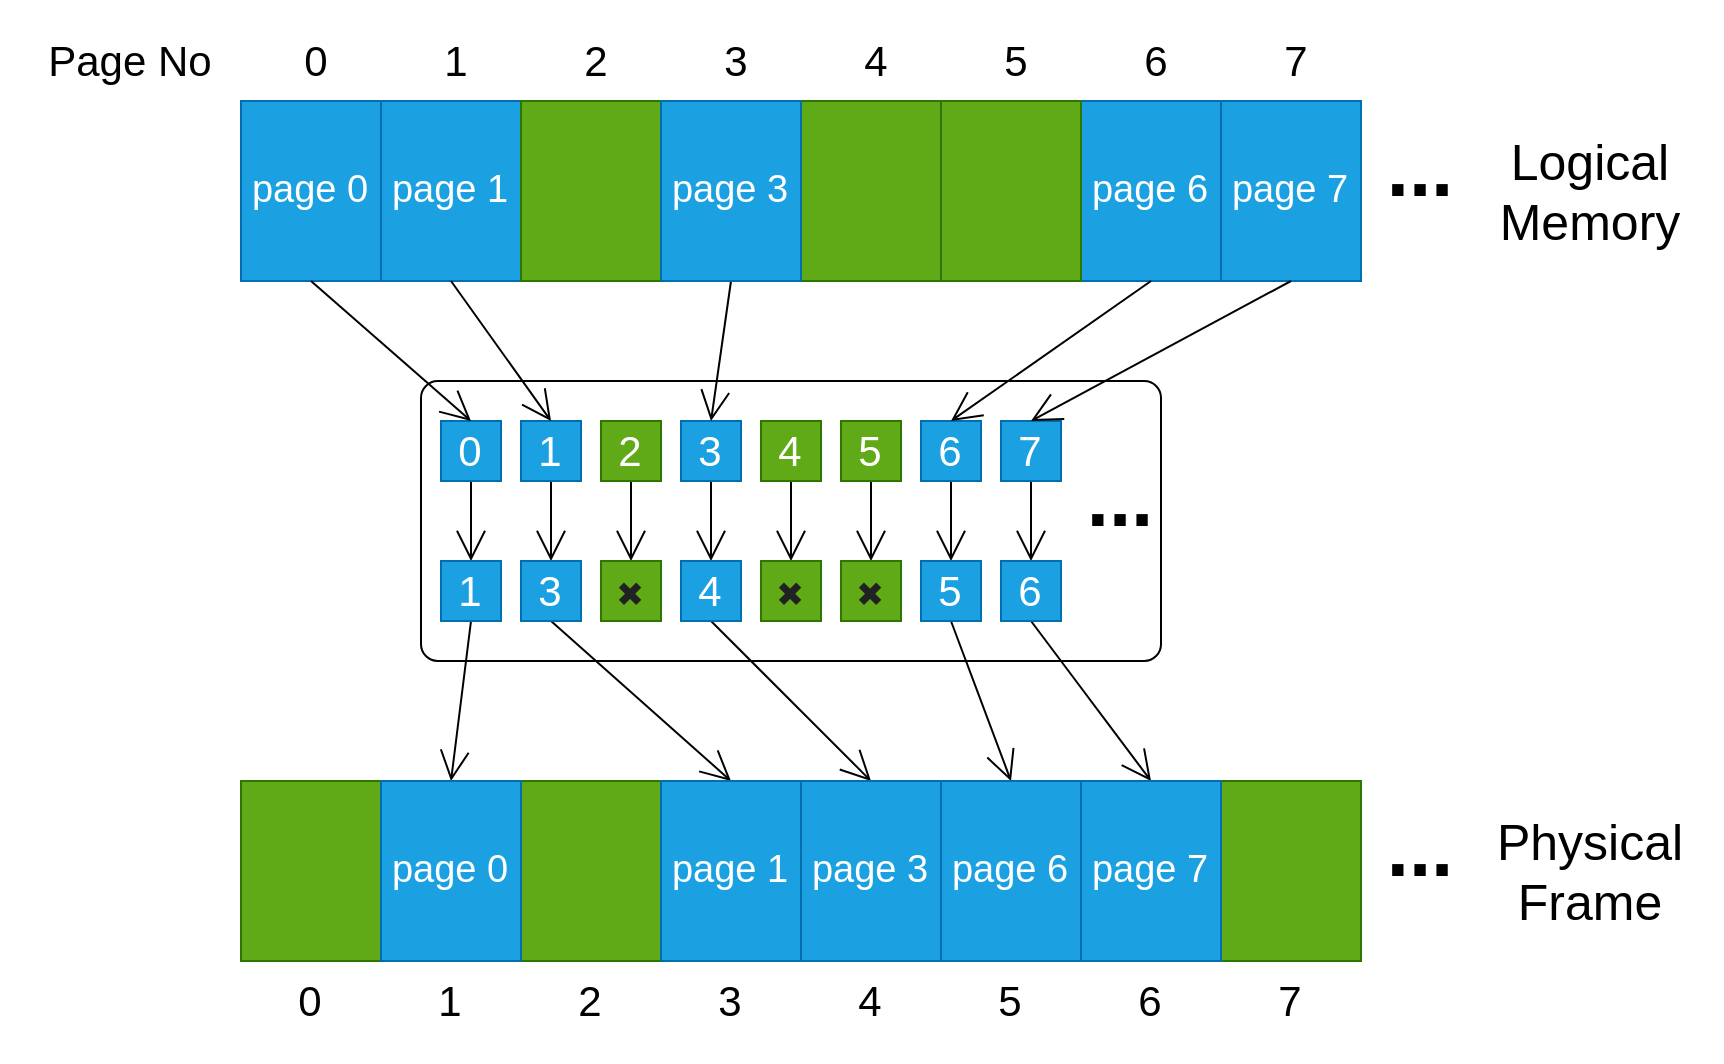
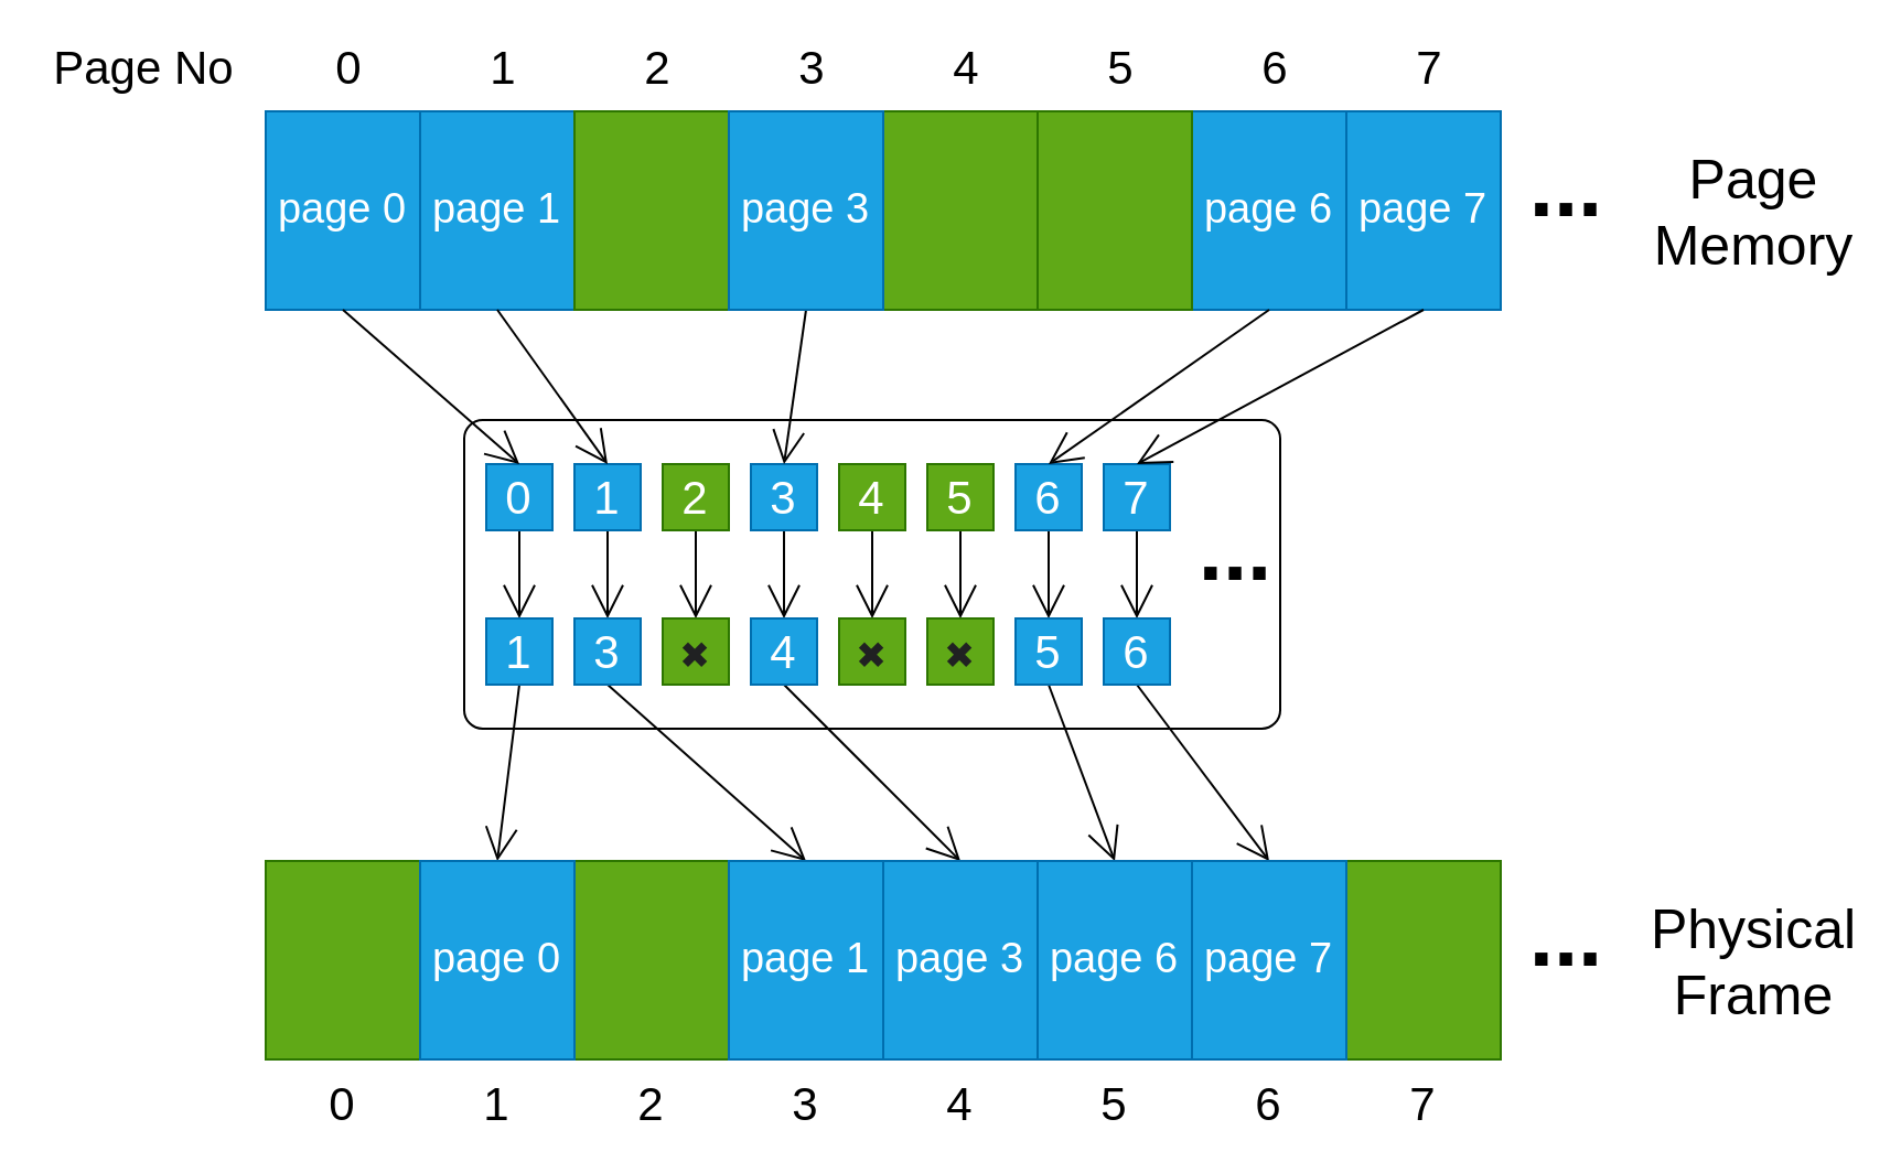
  <mxCell id="0" />
  <mxCell id="1" parent="0" />
  <mxCell id="2" value="page 0" style="rounded=0;whiteSpace=wrap;html=1;fontSize=19;fillColor=#1ba1e2;strokeColor=#006EAF;fontColor=#ffffff;" vertex="1" parent="1"><mxGeometry x="120" y="50" width="70" height="90" as="geometry" /></mxCell>
  <mxCell id="3" value="page 1" style="rounded=0;whiteSpace=wrap;html=1;fontSize=19;fillColor=#1ba1e2;strokeColor=#006EAF;fontColor=#ffffff;" vertex="1" parent="1"><mxGeometry x="190" y="50" width="70" height="90" as="geometry" /></mxCell>
  <mxCell id="4" value="page 6" style="rounded=0;whiteSpace=wrap;html=1;fontSize=19;fillColor=#1ba1e2;strokeColor=#006EAF;fontColor=#ffffff;" vertex="1" parent="1"><mxGeometry x="540" y="50" width="70" height="90" as="geometry" /></mxCell>
  <mxCell id="5" value="page 7" style="rounded=0;whiteSpace=wrap;html=1;fontSize=19;fillColor=#1ba1e2;strokeColor=#006EAF;fontColor=#ffffff;" vertex="1" parent="1"><mxGeometry x="610" y="50" width="70" height="90" as="geometry" /></mxCell>
  <mxCell id="6" value="..." style="text;html=1;strokeColor=none;fillColor=none;align=center;verticalAlign=bottom;whiteSpace=wrap;rounded=0;fontSize=40;fontStyle=1" vertex="1" parent="1"><mxGeometry x="680" y="80" width="60" height="30" as="geometry" /></mxCell>
  <mxCell id="7" value="" style="rounded=1;whiteSpace=wrap;html=1;fontSize=40;verticalAlign=bottom;arcSize=6;" vertex="1" parent="1"><mxGeometry x="210" y="190" width="370" height="140" as="geometry" /></mxCell>
  <mxCell id="8" style="edgeStyle=none;html=1;exitX=0.5;exitY=1;exitDx=0;exitDy=0;entryX=0.5;entryY=0;entryDx=0;entryDy=0;fontSize=30;endArrow=open;endFill=0;endSize=13;" edge="1" parent="1" source="9" target="11"><mxGeometry relative="1" as="geometry" /></mxCell>
  <mxCell id="9" value="0" style="rounded=0;whiteSpace=wrap;html=1;fontSize=21;verticalAlign=bottom;fillColor=#1ba1e2;strokeColor=#006EAF;fontColor=#ffffff;" vertex="1" parent="1"><mxGeometry x="220" y="210" width="30" height="30" as="geometry" /></mxCell>
  <mxCell id="10" style="edgeStyle=none;html=1;exitX=0.5;exitY=1;exitDx=0;exitDy=0;entryX=0.5;entryY=0;entryDx=0;entryDy=0;fontSize=21;endArrow=open;endFill=0;endSize=13;" edge="1" parent="1" source="11" target="49"><mxGeometry relative="1" as="geometry"><mxPoint x="225" y="390" as="targetPoint" /></mxGeometry></mxCell>
  <mxCell id="11" value="1" style="rounded=0;whiteSpace=wrap;html=1;fontSize=21;verticalAlign=bottom;fillColor=#1ba1e2;strokeColor=#006EAF;fontColor=#ffffff;" vertex="1" parent="1"><mxGeometry x="220" y="280" width="30" height="30" as="geometry" /></mxCell>
  <mxCell id="12" style="edgeStyle=none;html=1;exitX=0.5;exitY=1;exitDx=0;exitDy=0;entryX=0.5;entryY=0;entryDx=0;entryDy=0;fontSize=30;endArrow=open;endFill=0;endSize=13;" edge="1" parent="1" source="13" target="15"><mxGeometry relative="1" as="geometry" /></mxCell>
  <mxCell id="13" value="1" style="rounded=0;whiteSpace=wrap;html=1;fontSize=21;verticalAlign=bottom;fillColor=#1ba1e2;strokeColor=#006EAF;fontColor=#ffffff;" vertex="1" parent="1"><mxGeometry x="260" y="210" width="30" height="30" as="geometry" /></mxCell>
  <mxCell id="14" style="html=1;exitX=0.5;exitY=1;exitDx=0;exitDy=0;entryX=0.5;entryY=0;entryDx=0;entryDy=0;fontSize=21;endArrow=open;endFill=0;endSize=13;" edge="1" parent="1" source="15" target="51"><mxGeometry relative="1" as="geometry" /></mxCell>
  <mxCell id="15" value="3" style="rounded=0;whiteSpace=wrap;html=1;fontSize=21;verticalAlign=bottom;fillColor=#1ba1e2;strokeColor=#006EAF;fontColor=#ffffff;" vertex="1" parent="1"><mxGeometry x="260" y="280" width="30" height="30" as="geometry" /></mxCell>
  <mxCell id="16" style="edgeStyle=none;html=1;exitX=0.5;exitY=1;exitDx=0;exitDy=0;entryX=0.5;entryY=0;entryDx=0;entryDy=0;fontSize=30;endArrow=open;endFill=0;endSize=13;" edge="1" parent="1" source="17" target="18"><mxGeometry relative="1" as="geometry" /></mxCell>
  <mxCell id="17" value="2" style="rounded=0;whiteSpace=wrap;html=1;fontSize=21;verticalAlign=bottom;fillColor=#60a917;strokeColor=#2D7600;fontColor=#ffffff;" vertex="1" parent="1"><mxGeometry x="300" y="210" width="30" height="30" as="geometry" /></mxCell>
  <mxCell id="18" value="&lt;span style=&quot;color: rgb(32, 33, 34); font-family: sans-serif; font-size: 16.8px;&quot;&gt;✖&lt;/span&gt;" style="rounded=0;whiteSpace=wrap;html=1;fontSize=21;verticalAlign=bottom;fillColor=#60a917;strokeColor=#2D7600;fontColor=#ffffff;" vertex="1" parent="1"><mxGeometry x="300" y="280" width="30" height="30" as="geometry" /></mxCell>
  <mxCell id="19" style="edgeStyle=none;html=1;exitX=0.5;exitY=1;exitDx=0;exitDy=0;entryX=0.5;entryY=0;entryDx=0;entryDy=0;fontSize=30;endArrow=open;endFill=0;endSize=13;" edge="1" parent="1" source="20" target="22"><mxGeometry relative="1" as="geometry" /></mxCell>
  <mxCell id="20" value="3" style="rounded=0;whiteSpace=wrap;html=1;fontSize=21;verticalAlign=bottom;fillColor=#1ba1e2;strokeColor=#006EAF;fontColor=#ffffff;" vertex="1" parent="1"><mxGeometry x="340" y="210" width="30" height="30" as="geometry" /></mxCell>
  <mxCell id="21" style="edgeStyle=none;html=1;exitX=0.5;exitY=1;exitDx=0;exitDy=0;entryX=0.5;entryY=0;entryDx=0;entryDy=0;fontSize=21;endArrow=open;endFill=0;endSize=13;" edge="1" parent="1" source="22" target="50"><mxGeometry relative="1" as="geometry" /></mxCell>
  <mxCell id="22" value="4" style="rounded=0;whiteSpace=wrap;html=1;fontSize=21;verticalAlign=bottom;fillColor=#1ba1e2;strokeColor=#006EAF;fontColor=#ffffff;" vertex="1" parent="1"><mxGeometry x="340" y="280" width="30" height="30" as="geometry" /></mxCell>
  <mxCell id="23" style="edgeStyle=none;html=1;exitX=0.5;exitY=1;exitDx=0;exitDy=0;entryX=0.5;entryY=0;entryDx=0;entryDy=0;fontSize=30;endArrow=open;endFill=0;endSize=13;" edge="1" parent="1" source="24"><mxGeometry relative="1" as="geometry"><mxPoint x="395" y="280" as="targetPoint" /></mxGeometry></mxCell>
  <mxCell id="24" value="4" style="rounded=0;whiteSpace=wrap;html=1;fontSize=21;verticalAlign=bottom;fillColor=#60a917;strokeColor=#2D7600;fontColor=#ffffff;" vertex="1" parent="1"><mxGeometry x="380" y="210" width="30" height="30" as="geometry" /></mxCell>
  <mxCell id="25" style="edgeStyle=none;html=1;exitX=0.5;exitY=1;exitDx=0;exitDy=0;entryX=0.5;entryY=0;entryDx=0;entryDy=0;fontSize=30;endArrow=open;endFill=0;endSize=13;" edge="1" parent="1" source="26"><mxGeometry relative="1" as="geometry"><mxPoint x="435" y="280" as="targetPoint" /></mxGeometry></mxCell>
  <mxCell id="26" value="5" style="rounded=0;whiteSpace=wrap;html=1;fontSize=21;verticalAlign=bottom;fillColor=#60a917;strokeColor=#2D7600;fontColor=#ffffff;" vertex="1" parent="1"><mxGeometry x="420" y="210" width="30" height="30" as="geometry" /></mxCell>
  <mxCell id="27" style="edgeStyle=none;html=1;exitX=0.5;exitY=1;exitDx=0;exitDy=0;entryX=0.5;entryY=0;entryDx=0;entryDy=0;fontSize=30;endArrow=open;endFill=0;endSize=13;" edge="1" parent="1" source="28" target="30"><mxGeometry relative="1" as="geometry" /></mxCell>
  <mxCell id="28" value="6" style="rounded=0;whiteSpace=wrap;html=1;fontSize=21;verticalAlign=bottom;fillColor=#1ba1e2;strokeColor=#006EAF;fontColor=#ffffff;" vertex="1" parent="1"><mxGeometry x="460" y="210" width="30" height="30" as="geometry" /></mxCell>
  <mxCell id="29" style="edgeStyle=none;html=1;exitX=0.5;exitY=1;exitDx=0;exitDy=0;entryX=0.5;entryY=0;entryDx=0;entryDy=0;fontSize=21;endArrow=open;endFill=0;endSize=13;" edge="1" parent="1" source="30" target="64"><mxGeometry relative="1" as="geometry" /></mxCell>
  <mxCell id="30" value="5" style="rounded=0;whiteSpace=wrap;html=1;fontSize=21;verticalAlign=bottom;fillColor=#1ba1e2;strokeColor=#006EAF;fontColor=#ffffff;" vertex="1" parent="1"><mxGeometry x="460" y="280" width="30" height="30" as="geometry" /></mxCell>
  <mxCell id="31" style="edgeStyle=none;html=1;exitX=0.5;exitY=1;exitDx=0;exitDy=0;entryX=0.5;entryY=0;entryDx=0;entryDy=0;fontSize=30;endArrow=open;endFill=0;endSize=13;" edge="1" parent="1" source="32" target="34"><mxGeometry relative="1" as="geometry" /></mxCell>
  <mxCell id="32" value="7" style="rounded=0;whiteSpace=wrap;html=1;fontSize=21;verticalAlign=bottom;fillColor=#1ba1e2;strokeColor=#006EAF;fontColor=#ffffff;" vertex="1" parent="1"><mxGeometry x="500" y="210" width="30" height="30" as="geometry" /></mxCell>
  <mxCell id="33" style="edgeStyle=none;html=1;exitX=0.5;exitY=1;exitDx=0;exitDy=0;entryX=0.5;entryY=0;entryDx=0;entryDy=0;fontSize=21;endArrow=open;endFill=0;endSize=13;" edge="1" parent="1" source="34" target="52"><mxGeometry relative="1" as="geometry"><mxPoint x="575" y="390" as="targetPoint" /></mxGeometry></mxCell>
  <mxCell id="34" value="6" style="rounded=0;whiteSpace=wrap;html=1;fontSize=21;verticalAlign=bottom;fillColor=#1ba1e2;strokeColor=#006EAF;fontColor=#ffffff;" vertex="1" parent="1"><mxGeometry x="500" y="280" width="30" height="30" as="geometry" /></mxCell>
  <mxCell id="35" value="..." style="text;html=1;strokeColor=none;fillColor=none;align=center;verticalAlign=bottom;whiteSpace=wrap;rounded=0;fontSize=40;fontStyle=1" vertex="1" parent="1"><mxGeometry x="530" y="245" width="60" height="30" as="geometry" /></mxCell>
  <mxCell id="36" value="" style="rounded=0;whiteSpace=wrap;html=1;fontSize=19;fillColor=#60a917;strokeColor=#2D7600;fontColor=#ffffff;" vertex="1" parent="1"><mxGeometry x="120" y="390" width="70" height="90" as="geometry" /></mxCell>
  <mxCell id="37" value="..." style="text;html=1;strokeColor=none;fillColor=none;align=center;verticalAlign=bottom;whiteSpace=wrap;rounded=0;fontSize=40;fontStyle=1" vertex="1" parent="1"><mxGeometry x="680" y="420" width="60" height="30" as="geometry" /></mxCell>
  <mxCell id="38" value="0" style="text;html=1;strokeColor=none;fillColor=none;align=center;verticalAlign=middle;whiteSpace=wrap;rounded=0;fontSize=21;" vertex="1" parent="1"><mxGeometry x="135" y="490" width="40" height="20" as="geometry" /></mxCell>
  <mxCell id="39" value="1" style="text;html=1;strokeColor=none;fillColor=none;align=center;verticalAlign=middle;whiteSpace=wrap;rounded=0;fontSize=21;" vertex="1" parent="1"><mxGeometry x="205" y="490" width="40" height="20" as="geometry" /></mxCell>
  <mxCell id="40" value="" style="rounded=0;whiteSpace=wrap;html=1;fontSize=19;fillColor=#60a917;strokeColor=#2D7600;fontColor=#ffffff;" vertex="1" parent="1"><mxGeometry x="260" y="390" width="70" height="90" as="geometry" /></mxCell>
  <mxCell id="41" value="2" style="text;html=1;strokeColor=none;fillColor=none;align=center;verticalAlign=middle;whiteSpace=wrap;rounded=0;fontSize=21;" vertex="1" parent="1"><mxGeometry x="275" y="490" width="40" height="20" as="geometry" /></mxCell>
  <mxCell id="42" value="3" style="text;html=1;strokeColor=none;fillColor=none;align=center;verticalAlign=middle;whiteSpace=wrap;rounded=0;fontSize=21;" vertex="1" parent="1"><mxGeometry x="345" y="490" width="40" height="20" as="geometry" /></mxCell>
  <mxCell id="43" value="4" style="text;html=1;strokeColor=none;fillColor=none;align=center;verticalAlign=middle;whiteSpace=wrap;rounded=0;fontSize=21;" vertex="1" parent="1"><mxGeometry x="415" y="490" width="40" height="20" as="geometry" /></mxCell>
  <mxCell id="44" value="5" style="text;html=1;strokeColor=none;fillColor=none;align=center;verticalAlign=middle;whiteSpace=wrap;rounded=0;fontSize=21;" vertex="1" parent="1"><mxGeometry x="485" y="490" width="40" height="20" as="geometry" /></mxCell>
  <mxCell id="45" value="6" style="text;html=1;strokeColor=none;fillColor=none;align=center;verticalAlign=middle;whiteSpace=wrap;rounded=0;fontSize=21;" vertex="1" parent="1"><mxGeometry x="555" y="490" width="40" height="20" as="geometry" /></mxCell>
  <mxCell id="46" value="" style="rounded=0;whiteSpace=wrap;html=1;fontSize=19;fillColor=#60a917;strokeColor=#2D7600;fontColor=#ffffff;" vertex="1" parent="1"><mxGeometry x="610" y="390" width="70" height="90" as="geometry" /></mxCell>
  <mxCell id="47" value="7" style="text;html=1;strokeColor=none;fillColor=none;align=center;verticalAlign=middle;whiteSpace=wrap;rounded=0;fontSize=21;" vertex="1" parent="1"><mxGeometry x="625" y="490" width="40" height="20" as="geometry" /></mxCell>
  <mxCell id="48" style="edgeStyle=none;html=1;exitX=0.5;exitY=1;exitDx=0;exitDy=0;entryX=0.5;entryY=0;entryDx=0;entryDy=0;fontSize=21;endArrow=open;endFill=0;endSize=13;" edge="1" parent="1" source="2" target="9"><mxGeometry relative="1" as="geometry" /></mxCell>
  <mxCell id="49" value="page 0" style="rounded=0;whiteSpace=wrap;html=1;fontSize=19;fillColor=#1ba1e2;strokeColor=#006EAF;fontColor=#ffffff;" vertex="1" parent="1"><mxGeometry x="190" y="390" width="70" height="90" as="geometry" /></mxCell>
  <mxCell id="50" value="page 3" style="rounded=0;whiteSpace=wrap;html=1;fontSize=19;fillColor=#1ba1e2;strokeColor=#006EAF;fontColor=#ffffff;" vertex="1" parent="1"><mxGeometry x="400" y="390" width="70" height="90" as="geometry" /></mxCell>
  <mxCell id="51" value="page 1" style="rounded=0;whiteSpace=wrap;html=1;fontSize=19;fillColor=#1ba1e2;strokeColor=#006EAF;fontColor=#ffffff;" vertex="1" parent="1"><mxGeometry x="330" y="390" width="70" height="90" as="geometry" /></mxCell>
  <mxCell id="52" value="page 7" style="rounded=0;whiteSpace=wrap;html=1;fontSize=19;fillColor=#1ba1e2;strokeColor=#006EAF;fontColor=#ffffff;" vertex="1" parent="1"><mxGeometry x="540" y="390" width="70" height="90" as="geometry" /></mxCell>
  <mxCell id="53" style="edgeStyle=none;html=1;exitX=0.5;exitY=1;exitDx=0;exitDy=0;entryX=0.5;entryY=0;entryDx=0;entryDy=0;fontSize=21;endArrow=open;endFill=0;endSize=13;" edge="1" parent="1" source="3" target="13"><mxGeometry relative="1" as="geometry" /></mxCell>
  <mxCell id="54" style="html=1;exitX=0.5;exitY=1;exitDx=0;exitDy=0;entryX=0.5;entryY=0;entryDx=0;entryDy=0;fontSize=21;endArrow=open;endFill=0;endSize=13;" edge="1" parent="1" source="5" target="32"><mxGeometry relative="1" as="geometry" /></mxCell>
  <mxCell id="55" value="0" style="text;html=1;strokeColor=none;fillColor=none;align=center;verticalAlign=middle;whiteSpace=wrap;rounded=0;fontSize=21;" vertex="1" parent="1"><mxGeometry x="137.5" y="20" width="40" height="20" as="geometry" /></mxCell>
  <mxCell id="56" value="1" style="text;html=1;strokeColor=none;fillColor=none;align=center;verticalAlign=middle;whiteSpace=wrap;rounded=0;fontSize=21;" vertex="1" parent="1"><mxGeometry x="207.5" y="20" width="40" height="20" as="geometry" /></mxCell>
  <mxCell id="57" value="2" style="text;html=1;strokeColor=none;fillColor=none;align=center;verticalAlign=middle;whiteSpace=wrap;rounded=0;fontSize=21;" vertex="1" parent="1"><mxGeometry x="277.5" y="20" width="40" height="20" as="geometry" /></mxCell>
  <mxCell id="58" value="3" style="text;html=1;strokeColor=none;fillColor=none;align=center;verticalAlign=middle;whiteSpace=wrap;rounded=0;fontSize=21;" vertex="1" parent="1"><mxGeometry x="347.5" y="20" width="40" height="20" as="geometry" /></mxCell>
  <mxCell id="59" value="4" style="text;html=1;strokeColor=none;fillColor=none;align=center;verticalAlign=middle;whiteSpace=wrap;rounded=0;fontSize=21;" vertex="1" parent="1"><mxGeometry x="417.5" y="20" width="40" height="20" as="geometry" /></mxCell>
  <mxCell id="60" value="5" style="text;html=1;strokeColor=none;fillColor=none;align=center;verticalAlign=middle;whiteSpace=wrap;rounded=0;fontSize=21;" vertex="1" parent="1"><mxGeometry x="487.5" y="20" width="40" height="20" as="geometry" /></mxCell>
  <mxCell id="61" value="6" style="text;html=1;strokeColor=none;fillColor=none;align=center;verticalAlign=middle;whiteSpace=wrap;rounded=0;fontSize=21;" vertex="1" parent="1"><mxGeometry x="557.5" y="20" width="40" height="20" as="geometry" /></mxCell>
  <mxCell id="62" value="7" style="text;html=1;strokeColor=none;fillColor=none;align=center;verticalAlign=middle;whiteSpace=wrap;rounded=0;fontSize=21;" vertex="1" parent="1"><mxGeometry x="627.5" y="20" width="40" height="20" as="geometry" /></mxCell>
  <mxCell id="63" value="Page No" style="text;html=1;strokeColor=none;fillColor=none;align=center;verticalAlign=middle;whiteSpace=wrap;rounded=0;fontSize=21;" vertex="1" parent="1"><mxGeometry x="20" y="20" width="90" height="20" as="geometry" /></mxCell>
  <mxCell id="64" value="page 6" style="rounded=0;whiteSpace=wrap;html=1;fontSize=19;fillColor=#1ba1e2;strokeColor=#006EAF;fontColor=#ffffff;" vertex="1" parent="1"><mxGeometry x="470" y="390" width="70" height="90" as="geometry" /></mxCell>
  <mxCell id="65" style="edgeStyle=none;html=1;exitX=0.5;exitY=1;exitDx=0;exitDy=0;entryX=0.5;entryY=0;entryDx=0;entryDy=0;fontSize=21;endArrow=open;endFill=0;endSize=13;" edge="1" parent="1" source="4" target="28"><mxGeometry relative="1" as="geometry" /></mxCell>
  <mxCell id="66" value="" style="rounded=0;whiteSpace=wrap;html=1;fontSize=19;fillColor=#60a917;strokeColor=#2D7600;fontColor=#ffffff;" vertex="1" parent="1"><mxGeometry x="260" y="50" width="70" height="90" as="geometry" /></mxCell>
  <mxCell id="67" value="" style="rounded=0;whiteSpace=wrap;html=1;fontSize=19;fillColor=#60a917;strokeColor=#2D7600;fontColor=#ffffff;" vertex="1" parent="1"><mxGeometry x="400" y="50" width="70" height="90" as="geometry" /></mxCell>
  <mxCell id="68" value="" style="rounded=0;whiteSpace=wrap;html=1;fontSize=19;fillColor=#60a917;strokeColor=#2D7600;fontColor=#ffffff;" vertex="1" parent="1"><mxGeometry x="470" y="50" width="70" height="90" as="geometry" /></mxCell>
  <mxCell id="69" style="edgeStyle=none;html=1;exitX=0.5;exitY=1;exitDx=0;exitDy=0;entryX=0.5;entryY=0;entryDx=0;entryDy=0;fontSize=21;endArrow=open;endFill=0;endSize=13;" edge="1" parent="1" source="70" target="20"><mxGeometry relative="1" as="geometry" /></mxCell>
  <mxCell id="70" value="page 3" style="rounded=0;whiteSpace=wrap;html=1;fontSize=19;fillColor=#1ba1e2;strokeColor=#006EAF;fontColor=#ffffff;" vertex="1" parent="1"><mxGeometry x="330" y="50" width="70" height="90" as="geometry" /></mxCell>
- <mxCell id="71" value="Logical Memory" style="text;html=1;strokeColor=none;fillColor=none;align=center;verticalAlign=middle;whiteSpace=wrap;rounded=0;fontSize=25;" vertex="1" parent="1"><mxGeometry x="750" y="60" width="90" height="70" as="geometry" /></mxCell>
+ <mxCell id="71" value="Page Memory" style="text;html=1;strokeColor=none;fillColor=none;align=center;verticalAlign=middle;whiteSpace=wrap;rounded=0;fontSize=25;" vertex="1" parent="1"><mxGeometry x="750" y="60" width="90" height="70" as="geometry" /></mxCell>
  <mxCell id="72" value="Physical Frame" style="text;html=1;strokeColor=none;fillColor=none;align=center;verticalAlign=middle;whiteSpace=wrap;rounded=0;fontSize=25;" vertex="1" parent="1"><mxGeometry x="750" y="400" width="90" height="70" as="geometry" /></mxCell>
  <mxCell id="73" value="&lt;span style=&quot;color: rgb(32, 33, 34); font-family: sans-serif; font-size: 16.8px;&quot;&gt;✖&lt;/span&gt;" style="rounded=0;whiteSpace=wrap;html=1;fontSize=21;verticalAlign=bottom;fillColor=#60a917;strokeColor=#2D7600;fontColor=#ffffff;" vertex="1" parent="1"><mxGeometry x="380" y="280" width="30" height="30" as="geometry" /></mxCell>
  <mxCell id="74" value="&lt;span style=&quot;color: rgb(32, 33, 34); font-family: sans-serif; font-size: 16.8px;&quot;&gt;✖&lt;/span&gt;" style="rounded=0;whiteSpace=wrap;html=1;fontSize=21;verticalAlign=bottom;fillColor=#60a917;strokeColor=#2D7600;fontColor=#ffffff;" vertex="1" parent="1"><mxGeometry x="420" y="280" width="30" height="30" as="geometry" /></mxCell>
